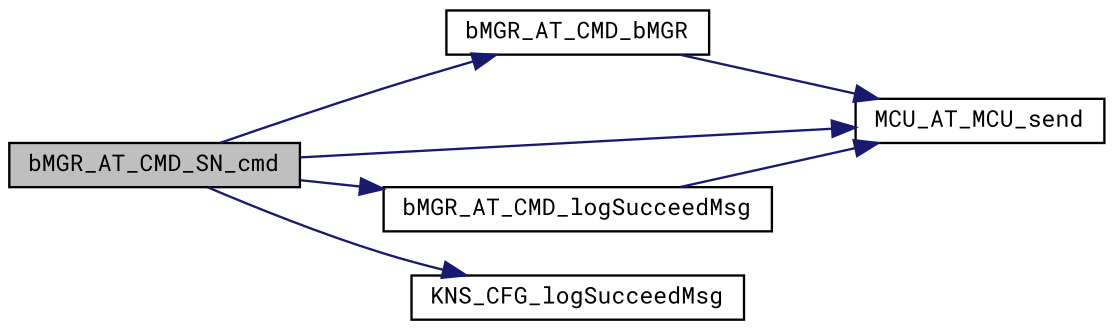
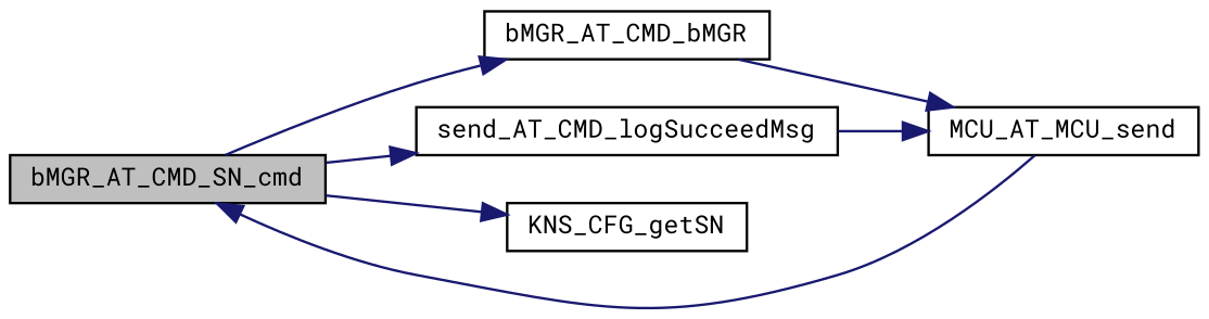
  digraph {
    fontname="Roboto Mono"
    rankdir=LR
    node [color=black fillcolor=white fontname="Roboto Mono" fontsize=10 shape=record style=filled]
    edge [color=midnightblue fontname="Roboto Mono" fontsize=10 labelfontname=Helvetica labelfontsize=10 style=solid]
    n1 [fillcolor=grey75 fontcolor=black height=0.2 label=bMGR_AT_CMD_SN_cmd width=0.4]
    n2 [height=0.2 label=bMGR_AT_CMD_bMGR width=0.4]
    n3 [height=0.2 label=MCU_AT_MCU_send width=0.4]
-   n4 [height=0.2 label=bMGR_AT_CMD_logSucceedMsg width=0.4]
-   n5 [height=0.2 label=KNS_CFG_logSucceedMsg width=0.4]
+   n4 [height=0.2 label=send_AT_CMD_logSucceedMsg width=0.4]
+   n5 [height=0.2 label=KNS_CFG_getSN width=0.4]
    n1 -> n2
-   n1 -> n3
+   n3 -> n1
    n1 -> n4
    n1 -> n5
    n2 -> n3
    n4 -> n3
  }
